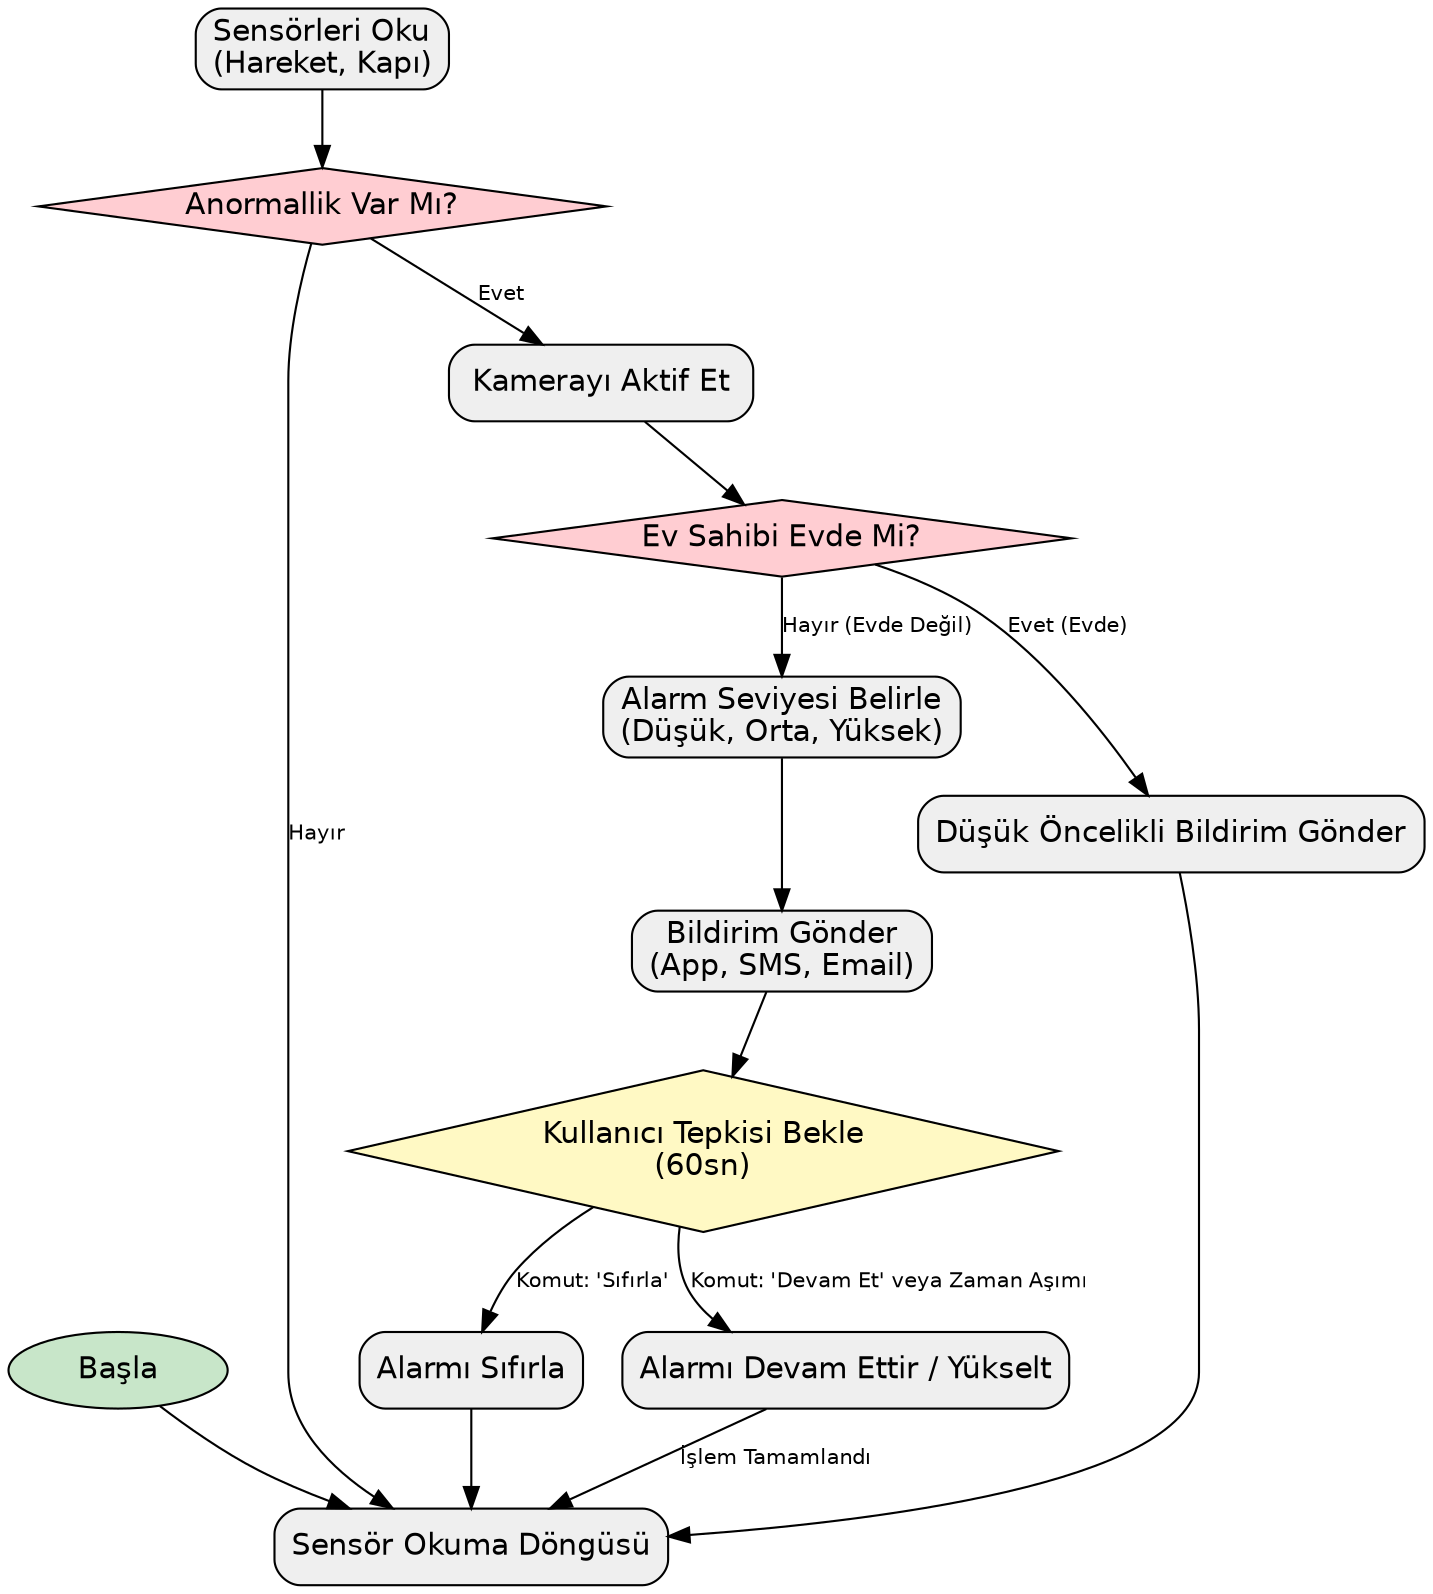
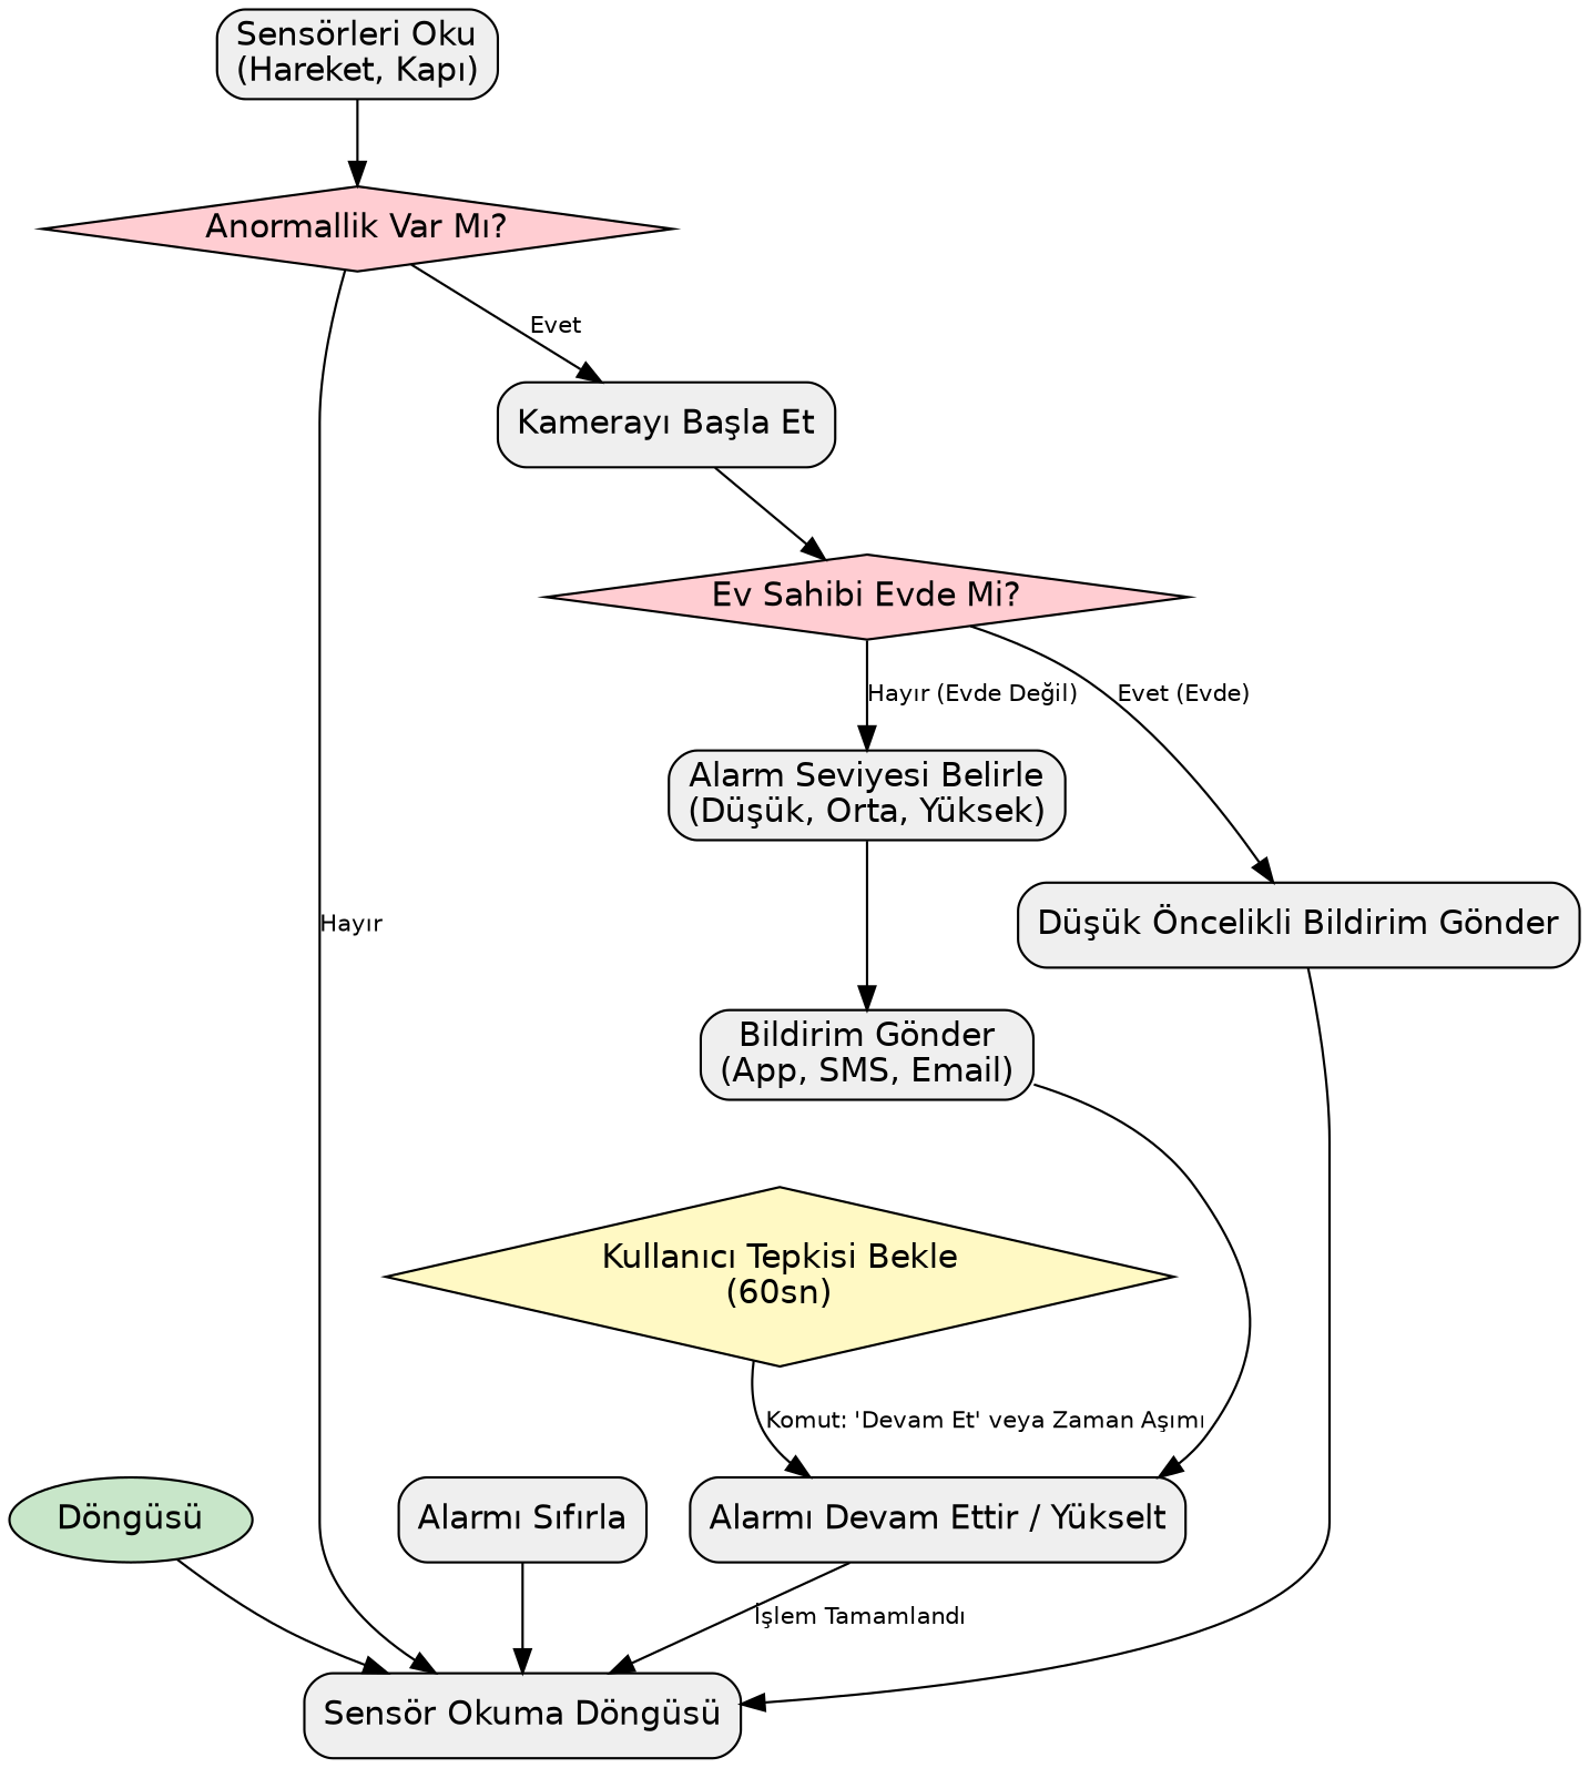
  digraph {
    rankdir=TB
    node [fillcolor="#EFEFEF" fontname=Helvetica shape=box style="rounded,filled"]
    edge [fontname=Helvetica fontsize=10]
-   n1 [fillcolor="#C8E6C9" label="Başla" shape=ellipse style=filled]
+   n1 [fillcolor="#C8E6C9" label="Döngüsü" shape=ellipse style=filled]
    n2 [label="Sensör Okuma Döngüsü"]
    n3 [label="Sensörleri Oku\n(Hareket, Kapı)"]
    n4 [fillcolor="#FFCDD2" label="Anormallik Var Mı?" shape=diamond style=filled]
-   n5 [label="Kamerayı Aktif Et"]
+   n5 [label="Kamerayı Başla Et"]
    n6 [fillcolor="#FFCDD2" label="Ev Sahibi Evde Mi?" shape=diamond style=filled]
    n7 [label="Alarm Seviyesi Belirle\n(Düşük, Orta, Yüksek)"]
    n8 [label="Düşük Öncelikli Bildirim Gönder"]
    n9 [label="Bildirim Gönder\n(App, SMS, Email)"]
    n10 [fillcolor="#FFF9C4" label="Kullanıcı Tepkisi Bekle\n(60sn)" shape=diamond style=filled]
    n11 [label="Alarmı Sıfırla"]
    n12 [label="Alarmı Devam Ettir / Yükselt"]
    n1 -> n2
    n3 -> n4
    n4 -> n2 [label="Hayır"]
    n4 -> n5 [label=Evet]
    n5 -> n6
    n6 -> n7 [label="Hayır (Evde Değil)"]
    n6 -> n8 [label="Evet (Evde)"]
    n7 -> n9
    n8 -> n2
-   n9 -> n10
-   n10 -> n11 [label="Komut: 'Sıfırla'"]
+   n9 -> n12
    n10 -> n12 [label="Komut: 'Devam Et' veya Zaman Aşımı"]
    n11 -> n2
    n12 -> n2 [label="İşlem Tamamlandı"]
  }
